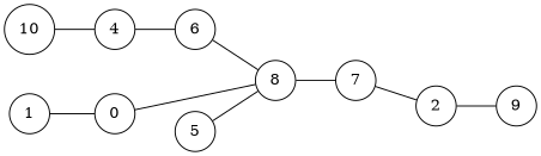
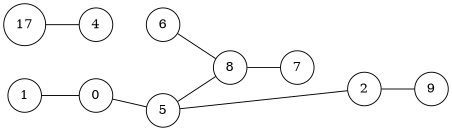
  graph {
    rankdir=LR
    node [fillcolor=white shape=circle]
    n1 [label=0]
    1
    5
    2
    9
    8
    4
    6
    7
-   10
-   n1 -- 8
+   10 [label=17]
+   n1 -- 5
    1 -- n1
    5 -- 8
    2 -- 9
    8 -- 7
-   4 -- 6
    6 -- 8
-   7 -- 2
+   5 -- 2
    10 -- 4
  }
